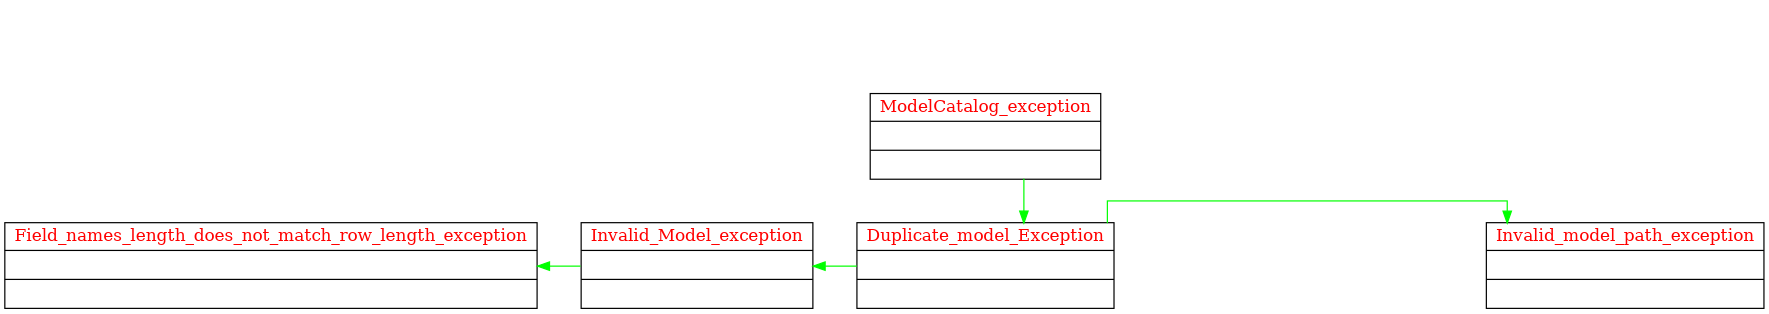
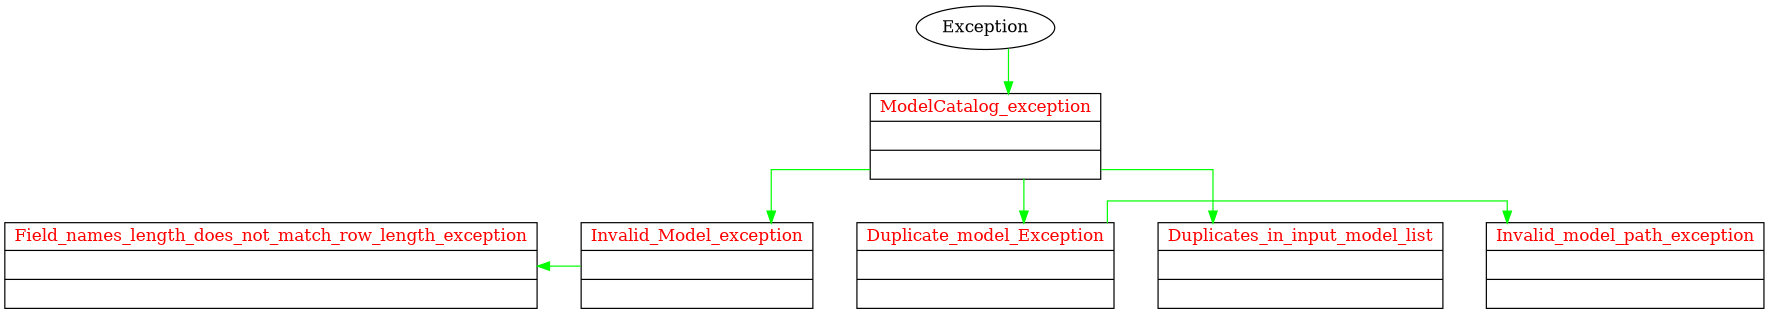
  digraph {
    nodesep=0.5
    rankdir=TB
    splines=ortho
    node [shape=record style=invis]
    edge [constraint=true style=invis]
    n1 [fontcolor=red label="{Field_names_length_does_not_match_row_length_exception|\l|}" style=""]
    n2 [label=_d0]
    n3 [label=_d4]
    n4 [fontcolor=red label="{Invalid_Model_exception|\l|}" style=""]
    n5 [label=_d1]
    n6 [label=_d5]
    n7 [fontcolor=red label="{Duplicate_model_Exception|\l|}" style=""]
    n8 [fontcolor=red label="{ModelCatalog_exception|\l|}" style=""]
+   Exception [shape="" style=""]
+   n10 [fontcolor=red label="{Duplicates_in_input_model_list|\l|}" style=""]
    n11 [label=_d2]
    n12 [label=_d6]
    n13 [fontcolor=red label="{Invalid_model_path_exception|\l|}" style=""]
    n14 [label=_d3]
    n15 [label=_d7]
    subgraph sub_1 {
      rank=tb
      n1
      n2
      n3
    }
    subgraph sub_2 {
      rank=tb
      n4
      n5
      n6
    }
    subgraph sub_3 {
      rank=tb
      n7
      n8
+     Exception
    }
    subgraph sub_4 {
      rank=tb
+     n10
      n11
      n12
    }
    subgraph sub_5 {
      rank=tb
      n13
      n14
      n15
    }
    subgraph sub_6 {
      rank=same
      n3
      n6
      n8
      n12
      n15
    }
    n2 -> n3
    n3 -> n1
    n3 -> n6 [constraint=True]
    n4 -> n1 [color=green constraint=False style=""]
    n5 -> n6
    n6 -> n4
    n6 -> n8 [constraint=True]
    n7 -> n13 [color=green constraint=False style=""]
-   n7 -> n4 [color=green constraint=False style=""]
+   n8 -> n4 [color=green constraint=False style=""]
    n8 -> n7
    n8 -> n7 [color=green constraint=False style=""]
+   n8 -> n10 [color=green constraint=False style=""]
    n8 -> n12 [constraint=True]
+   Exception -> n8
+   Exception -> n8 [color=green constraint=False style=""]
    n11 -> n12
+   n12 -> n10
    n12 -> n15 [constraint=True]
    n14 -> n15
    n15 -> n13
  }
